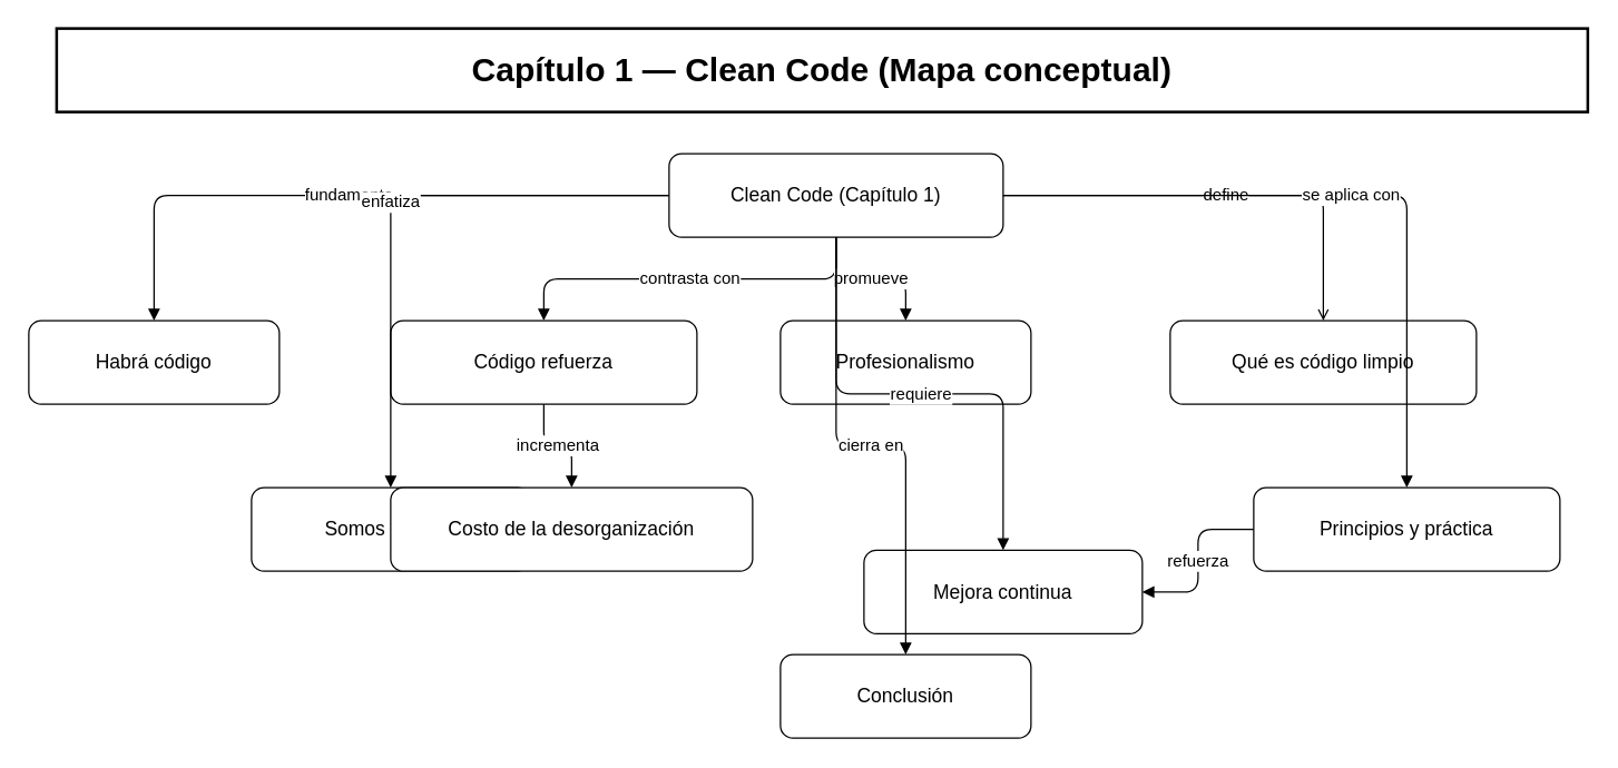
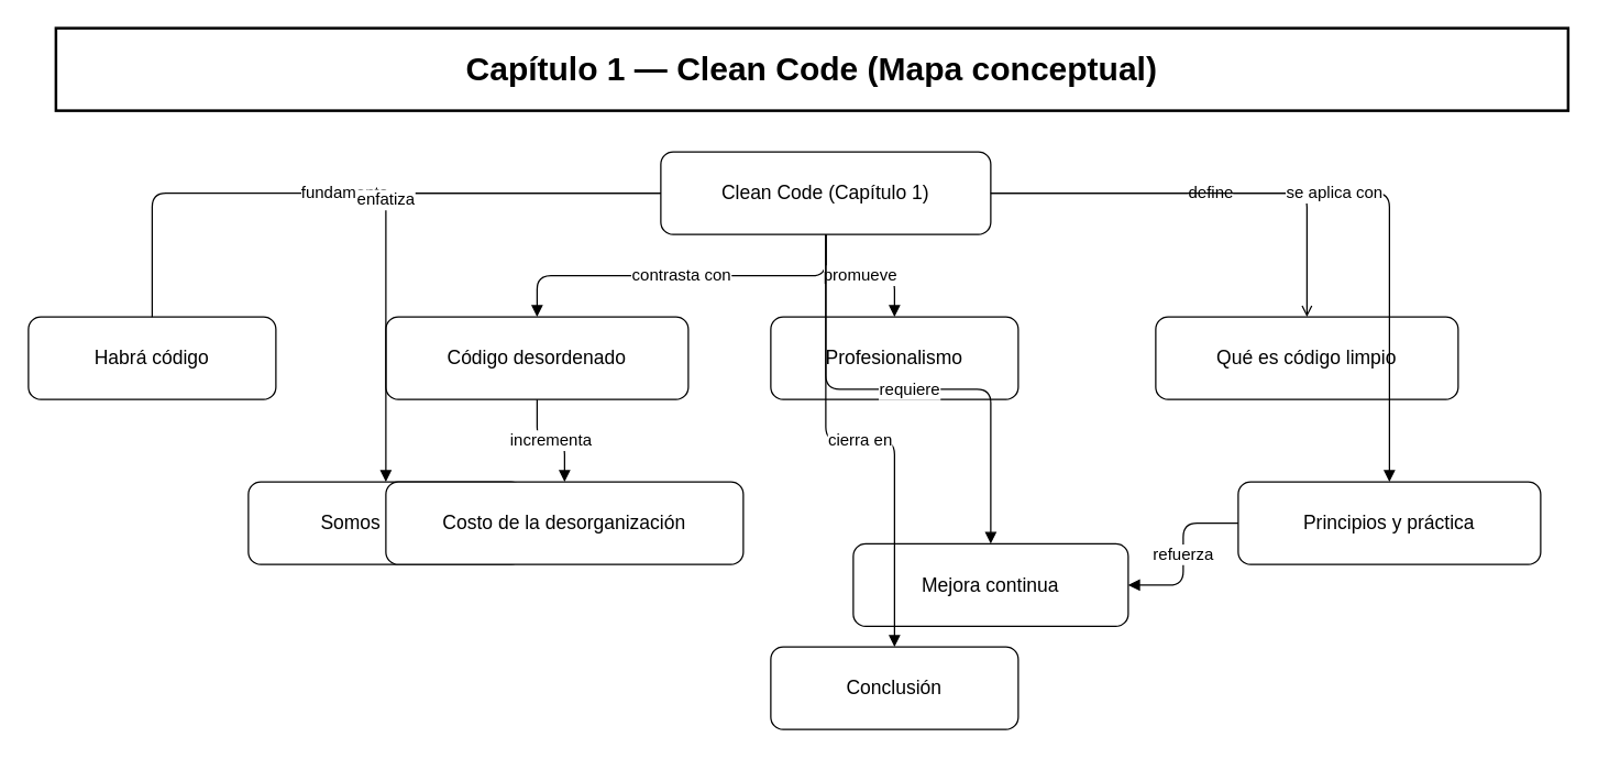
  <mxCell id="0" />
  <mxCell id="1" parent="0" />
  <mxCell id="2" value="Capítulo 1 — Clean Code (Mapa conceptual)" vertex="1" parent="1" style="rounded=0;whiteSpace=wrap;html=1;fontSize=24;fontStyle=1;align=center;strokeWidth=2;"><mxGeometry x="40" y="20" width="1100" height="60" as="geometry" /></mxCell>
  <mxCell id="3" value="Clean Code (Capítulo 1)" vertex="1" parent="1" style="rounded=1;whiteSpace=wrap;html=1;fontSize=14;"><mxGeometry x="480" y="110" width="240" height="60" as="geometry" /></mxCell>
  <mxCell id="4" value="Habrá código" vertex="1" parent="1" style="rounded=1;whiteSpace=wrap;html=1;fontSize=14;"><mxGeometry x="20" y="230" width="180" height="60" as="geometry" /></mxCell>
- <mxCell id="5" value="Código refuerza" vertex="1" parent="1" style="rounded=1;whiteSpace=wrap;html=1;fontSize=14;"><mxGeometry x="280" y="230" width="220" height="60" as="geometry" /></mxCell>
+ <mxCell id="5" value="Código desordenado" vertex="1" parent="1" style="rounded=1;whiteSpace=wrap;html=1;fontSize=14;"><mxGeometry x="280" y="230" width="220" height="60" as="geometry" /></mxCell>
  <mxCell id="6" value="Profesionalismo" vertex="1" parent="1" style="rounded=1;whiteSpace=wrap;html=1;fontSize=14;"><mxGeometry x="560" y="230" width="180" height="60" as="geometry" /></mxCell>
  <mxCell id="7" value="Qué es código limpio" vertex="1" parent="1" style="rounded=1;whiteSpace=wrap;html=1;fontSize=14;"><mxGeometry x="840" y="230" width="220" height="60" as="geometry" /></mxCell>
  <mxCell id="8" value="Somos autores" vertex="1" parent="1" style="rounded=1;whiteSpace=wrap;html=1;fontSize=14;"><mxGeometry x="180" y="350" width="200" height="60" as="geometry" /></mxCell>
  <mxCell id="9" value="Mejora continua" vertex="1" parent="1" style="rounded=1;whiteSpace=wrap;html=1;fontSize=14;"><mxGeometry x="620" y="395" width="200" height="60" as="geometry" /></mxCell>
  <mxCell id="10" value="Principios y práctica" vertex="1" parent="1" style="rounded=1;whiteSpace=wrap;html=1;fontSize=14;"><mxGeometry x="900" y="350" width="220" height="60" as="geometry" /></mxCell>
  <mxCell id="11" value="Costo de la desorganización" vertex="1" parent="1" style="rounded=1;whiteSpace=wrap;html=1;fontSize=14;"><mxGeometry x="280" y="350" width="260" height="60" as="geometry" /></mxCell>
  <mxCell id="12" value="Conclusión" vertex="1" parent="1" style="rounded=1;whiteSpace=wrap;html=1;fontSize=14;"><mxGeometry x="560" y="470" width="180" height="60" as="geometry" /></mxCell>
- <mxCell id="13" value="fundamenta" style="edgeStyle=orthogonalEdgeStyle;rounded=1;endArrow=block;endFill=1;html=1;fontSize=12;" edge="1" parent="1" source="3" target="4"><mxGeometry relative="1" as="geometry"><mxPoint x="0" y="0" as="offset" /></mxGeometry></mxCell>
+ <mxCell id="13" value="fundamenta" style="edgeStyle=orthogonalEdgeStyle;rounded=1;endArrow=none;endFill=1;html=1;fontSize=12;" edge="1" parent="1" source="3" target="4"><mxGeometry relative="1" as="geometry"><mxPoint x="0" y="0" as="offset" /></mxGeometry></mxCell>
  <mxCell id="14" value="contrasta con" style="edgeStyle=orthogonalEdgeStyle;rounded=1;endArrow=block;endFill=1;html=1;fontSize=12;" edge="1" parent="1" source="3" target="5"><mxGeometry relative="1" as="geometry"><mxPoint x="0" y="0" as="offset" /></mxGeometry></mxCell>
  <mxCell id="15" value="incrementa" style="edgeStyle=orthogonalEdgeStyle;rounded=1;endArrow=block;endFill=1;html=1;fontSize=12;" edge="1" parent="1" source="5" target="11"><mxGeometry relative="1" as="geometry"><mxPoint x="0" y="0" as="offset" /></mxGeometry></mxCell>
  <mxCell id="16" value="promueve" style="edgeStyle=orthogonalEdgeStyle;rounded=1;endArrow=block;endFill=1;html=1;fontSize=12;" edge="1" parent="1" source="3" target="6"><mxGeometry relative="1" as="geometry"><mxPoint x="0" y="0" as="offset" /></mxGeometry></mxCell>
  <mxCell id="17" value="define" style="edgeStyle=orthogonalEdgeStyle;rounded=1;endArrow=open;endFill=1;html=1;fontSize=12;" edge="1" parent="1" source="3" target="7"><mxGeometry relative="1" as="geometry"><mxPoint x="0" y="0" as="offset" /></mxGeometry></mxCell>
  <mxCell id="18" value="enfatiza" style="edgeStyle=orthogonalEdgeStyle;rounded=1;endArrow=block;endFill=1;html=1;fontSize=12;" edge="1" parent="1" source="3" target="8"><mxGeometry relative="1" as="geometry"><mxPoint x="0" y="0" as="offset" /></mxGeometry></mxCell>
  <mxCell id="19" value="requiere" style="edgeStyle=orthogonalEdgeStyle;rounded=1;endArrow=block;endFill=1;html=1;fontSize=12;" edge="1" parent="1" source="3" target="9"><mxGeometry relative="1" as="geometry"><mxPoint x="0" y="0" as="offset" /></mxGeometry></mxCell>
  <mxCell id="20" value="se aplica con" style="edgeStyle=orthogonalEdgeStyle;rounded=1;endArrow=block;endFill=1;html=1;fontSize=12;" edge="1" parent="1" source="3" target="10"><mxGeometry relative="1" as="geometry"><mxPoint x="0" y="0" as="offset" /></mxGeometry></mxCell>
  <mxCell id="21" value="refuerza" style="edgeStyle=orthogonalEdgeStyle;rounded=1;endArrow=block;endFill=1;html=1;fontSize=12;" edge="1" parent="1" source="10" target="9"><mxGeometry relative="1" as="geometry"><mxPoint x="0" y="0" as="offset" /></mxGeometry></mxCell>
  <mxCell id="22" value="cierra en" style="edgeStyle=orthogonalEdgeStyle;rounded=1;endArrow=block;endFill=1;html=1;fontSize=12;" edge="1" parent="1" source="3" target="12"><mxGeometry relative="1" as="geometry"><mxPoint x="0" y="0" as="offset" /></mxGeometry></mxCell>
